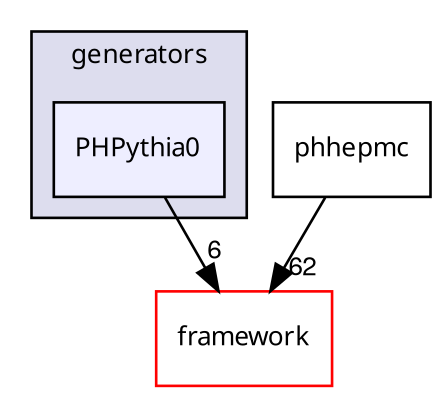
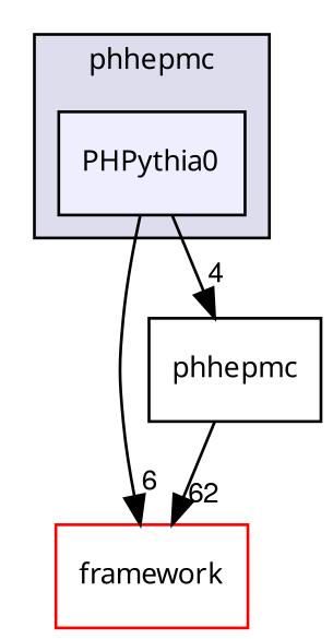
  digraph {
    compound=true
    fontname="Noto Sans"
    node [fontname="Noto Sans" fontsize=10 shape=box]
    edge [fontname="Noto Sans" labeldistance=1.5 labelfontname=FreeSans labelfontsize=10]
    n1 [fillcolor="#eeeeff" label=PHPythia0 pencolor=black style=filled]
    n2 [color=red label=framework]
    n3 [label=phhepmc]
    subgraph cluster_1 {
      bgcolor="#ddddee"
      fontsize=10
-     label=generators
+     label=phhepmc
      pencolor=black
      n1
    }
    n1 -> n2 [headlabel=6]
+   n1 -> n3 [headlabel=4]
    n3 -> n2 [headlabel=62]
  }
